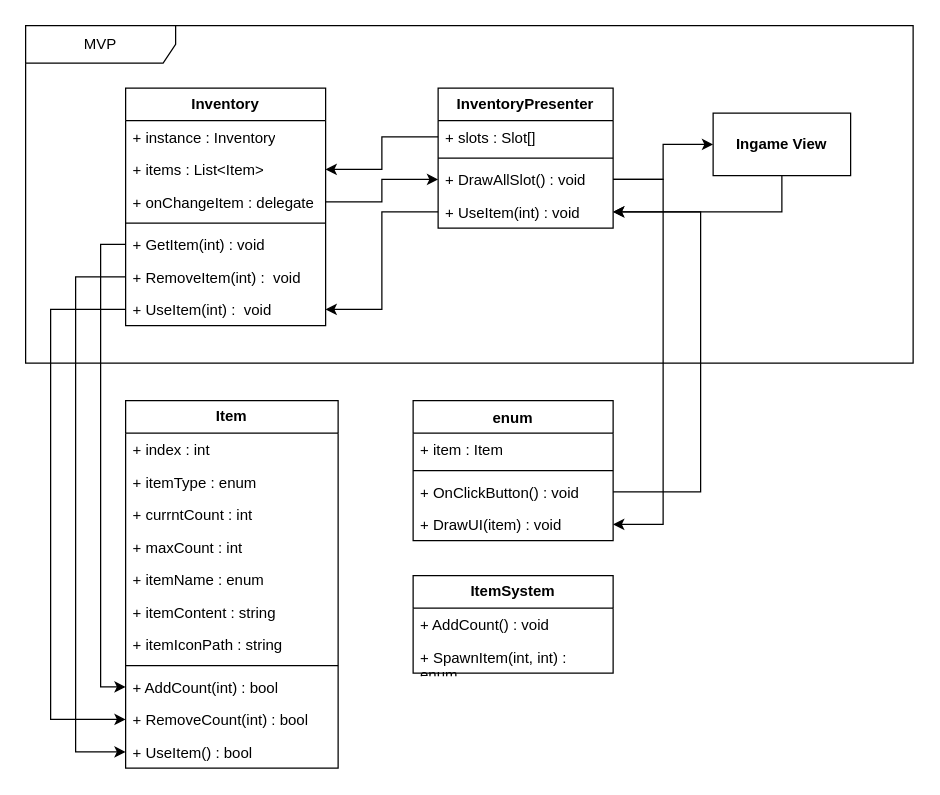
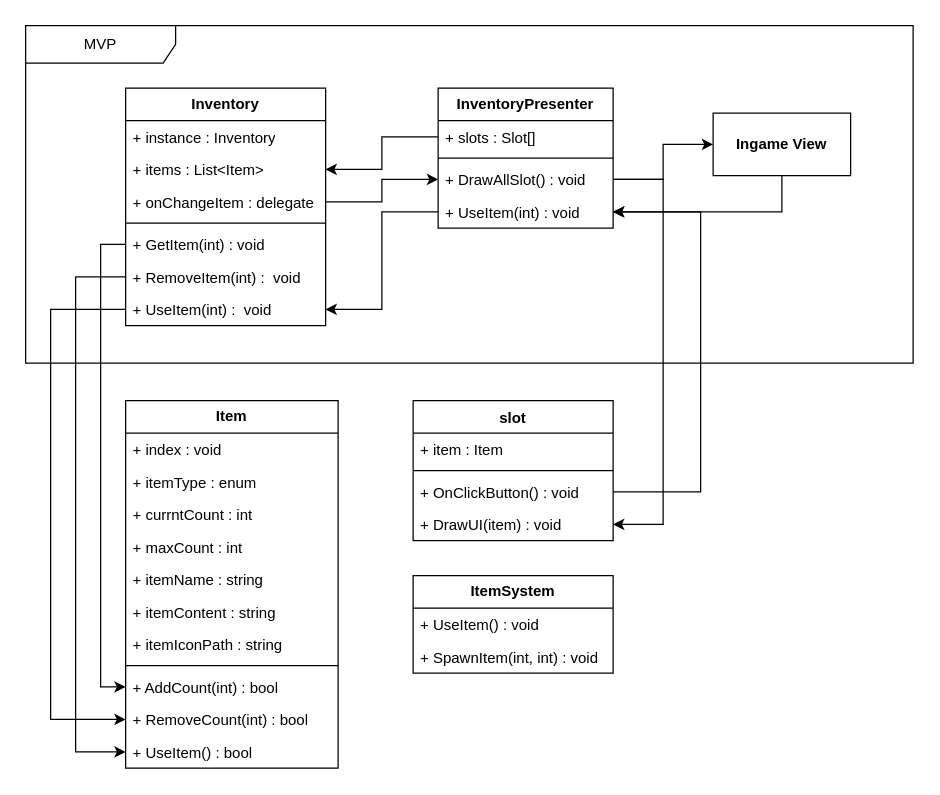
  <mxCell id="0" />
  <mxCell id="1" parent="0" />
  <mxCell id="2" value="&lt;b&gt;Inventory&lt;/b&gt;" style="swimlane;fontStyle=0;childLayout=stackLayout;horizontal=1;startSize=26;fillColor=none;horizontalStack=0;resizeParent=1;resizeParentMax=0;resizeLast=0;collapsible=1;marginBottom=0;whiteSpace=wrap;html=1;" parent="1" vertex="1"><mxGeometry x="100" y="70" width="160" height="190" as="geometry" /></mxCell>
  <mxCell id="3" value="+ instance : Inventory" style="text;strokeColor=none;fillColor=none;align=left;verticalAlign=top;spacingLeft=4;spacingRight=4;overflow=hidden;rotatable=0;points=[[0,0.5],[1,0.5]];portConstraint=eastwest;whiteSpace=wrap;html=1;" parent="2" vertex="1"><mxGeometry y="26" width="160" height="26" as="geometry" /></mxCell>
  <mxCell id="4" value="+ items : List&amp;lt;Item&amp;gt;" style="text;strokeColor=none;fillColor=none;align=left;verticalAlign=top;spacingLeft=4;spacingRight=4;overflow=hidden;rotatable=0;points=[[0,0.5],[1,0.5]];portConstraint=eastwest;whiteSpace=wrap;html=1;" parent="2" vertex="1"><mxGeometry y="52" width="160" height="26" as="geometry" /></mxCell>
  <mxCell id="5" value="+ onChangeItem : delegate" style="text;strokeColor=none;fillColor=none;align=left;verticalAlign=top;spacingLeft=4;spacingRight=4;overflow=hidden;rotatable=0;points=[[0,0.5],[1,0.5]];portConstraint=eastwest;whiteSpace=wrap;html=1;" parent="2" vertex="1"><mxGeometry y="78" width="160" height="26" as="geometry" /></mxCell>
  <mxCell id="6" value="" style="line;strokeWidth=1;fillColor=none;align=left;verticalAlign=middle;spacingTop=-1;spacingLeft=3;spacingRight=3;rotatable=0;labelPosition=right;points=[];portConstraint=eastwest;strokeColor=inherit;" parent="2" vertex="1"><mxGeometry y="104" width="160" height="8" as="geometry" /></mxCell>
  <mxCell id="7" value="+ GetItem(int) : void" style="text;strokeColor=none;fillColor=none;align=left;verticalAlign=top;spacingLeft=4;spacingRight=4;overflow=hidden;rotatable=0;points=[[0,0.5],[1,0.5]];portConstraint=eastwest;whiteSpace=wrap;html=1;" parent="2" vertex="1"><mxGeometry y="112" width="160" height="26" as="geometry" /></mxCell>
  <mxCell id="8" value="+ RemoveItem(int) :&amp;nbsp; void" style="text;strokeColor=none;fillColor=none;align=left;verticalAlign=top;spacingLeft=4;spacingRight=4;overflow=hidden;rotatable=0;points=[[0,0.5],[1,0.5]];portConstraint=eastwest;whiteSpace=wrap;html=1;" parent="2" vertex="1"><mxGeometry y="138" width="160" height="26" as="geometry" /></mxCell>
  <mxCell id="9" value="+ UseItem(int) :&amp;nbsp; void" style="text;strokeColor=none;fillColor=none;align=left;verticalAlign=top;spacingLeft=4;spacingRight=4;overflow=hidden;rotatable=0;points=[[0,0.5],[1,0.5]];portConstraint=eastwest;whiteSpace=wrap;html=1;" parent="2" vertex="1"><mxGeometry y="164" width="160" height="26" as="geometry" /></mxCell>
  <mxCell id="10" value="&lt;b&gt;InventoryPresenter&lt;/b&gt;" style="swimlane;fontStyle=0;childLayout=stackLayout;horizontal=1;startSize=26;fillColor=none;horizontalStack=0;resizeParent=1;resizeParentMax=0;resizeLast=0;collapsible=1;marginBottom=0;whiteSpace=wrap;html=1;" parent="1" vertex="1"><mxGeometry x="350" y="70" width="140" height="112" as="geometry" /></mxCell>
  <mxCell id="11" value="+ slots : Slot[]" style="text;strokeColor=none;fillColor=none;align=left;verticalAlign=top;spacingLeft=4;spacingRight=4;overflow=hidden;rotatable=0;points=[[0,0.5],[1,0.5]];portConstraint=eastwest;whiteSpace=wrap;html=1;" parent="10" vertex="1"><mxGeometry y="26" width="140" height="26" as="geometry" /></mxCell>
  <mxCell id="12" value="" style="line;strokeWidth=1;fillColor=none;align=left;verticalAlign=middle;spacingTop=-1;spacingLeft=3;spacingRight=3;rotatable=0;labelPosition=right;points=[];portConstraint=eastwest;strokeColor=inherit;" parent="10" vertex="1"><mxGeometry y="52" width="140" height="8" as="geometry" /></mxCell>
  <mxCell id="13" value="+ DrawAllSlot() : void" style="text;strokeColor=none;fillColor=none;align=left;verticalAlign=top;spacingLeft=4;spacingRight=4;overflow=hidden;rotatable=0;points=[[0,0.5],[1,0.5]];portConstraint=eastwest;whiteSpace=wrap;html=1;" parent="10" vertex="1"><mxGeometry y="60" width="140" height="26" as="geometry" /></mxCell>
  <mxCell id="14" value="+ UseItem(int) : void" style="text;strokeColor=none;fillColor=none;align=left;verticalAlign=top;spacingLeft=4;spacingRight=4;overflow=hidden;rotatable=0;points=[[0,0.5],[1,0.5]];portConstraint=eastwest;whiteSpace=wrap;html=1;" parent="10" vertex="1"><mxGeometry y="86" width="140" height="26" as="geometry" /></mxCell>
  <mxCell id="15" style="edgeStyle=orthogonalEdgeStyle;rounded=0;orthogonalLoop=1;jettySize=auto;html=1;entryX=0;entryY=0.5;entryDx=0;entryDy=0;" parent="1" source="5" target="13" edge="1"><mxGeometry relative="1" as="geometry" /></mxCell>
  <mxCell id="16" style="edgeStyle=orthogonalEdgeStyle;rounded=0;orthogonalLoop=1;jettySize=auto;html=1;entryX=1;entryY=0.5;entryDx=0;entryDy=0;" parent="1" source="14" target="9" edge="1"><mxGeometry relative="1" as="geometry" /></mxCell>
  <mxCell id="17" style="edgeStyle=orthogonalEdgeStyle;rounded=0;orthogonalLoop=1;jettySize=auto;html=1;entryX=1;entryY=0.5;entryDx=0;entryDy=0;" parent="1" source="18" target="14" edge="1"><mxGeometry relative="1" as="geometry" /></mxCell>
  <mxCell id="18" value="&lt;b&gt;Ingame View&lt;/b&gt;" style="html=1;whiteSpace=wrap;" parent="1" vertex="1"><mxGeometry x="570" y="90" width="110" height="50" as="geometry" /></mxCell>
  <mxCell id="19" style="edgeStyle=orthogonalEdgeStyle;rounded=0;orthogonalLoop=1;jettySize=auto;html=1;entryX=1;entryY=0.5;entryDx=0;entryDy=0;" parent="1" source="11" target="4" edge="1"><mxGeometry relative="1" as="geometry" /></mxCell>
  <mxCell id="20" value="MVP" style="shape=umlFrame;whiteSpace=wrap;html=1;pointerEvents=0;width=120;height=30;" parent="1" vertex="1"><mxGeometry x="20" y="20" width="710" height="270" as="geometry" /></mxCell>
  <mxCell id="21" value="&lt;b&gt;Item&lt;/b&gt;" style="swimlane;fontStyle=0;childLayout=stackLayout;horizontal=1;startSize=26;fillColor=none;horizontalStack=0;resizeParent=1;resizeParentMax=0;resizeLast=0;collapsible=1;marginBottom=0;whiteSpace=wrap;html=1;" parent="1" vertex="1"><mxGeometry x="100" y="320" width="170" height="294" as="geometry" /></mxCell>
- <mxCell id="22" value="+ index : int" style="text;strokeColor=none;fillColor=none;align=left;verticalAlign=top;spacingLeft=4;spacingRight=4;overflow=hidden;rotatable=0;points=[[0,0.5],[1,0.5]];portConstraint=eastwest;whiteSpace=wrap;html=1;" parent="21" vertex="1"><mxGeometry y="26" width="170" height="26" as="geometry" /></mxCell>
+ <mxCell id="22" value="+ index : void" style="text;strokeColor=none;fillColor=none;align=left;verticalAlign=top;spacingLeft=4;spacingRight=4;overflow=hidden;rotatable=0;points=[[0,0.5],[1,0.5]];portConstraint=eastwest;whiteSpace=wrap;html=1;" parent="21" vertex="1"><mxGeometry y="26" width="170" height="26" as="geometry" /></mxCell>
  <mxCell id="23" value="+ itemType : enum" style="text;strokeColor=none;fillColor=none;align=left;verticalAlign=top;spacingLeft=4;spacingRight=4;overflow=hidden;rotatable=0;points=[[0,0.5],[1,0.5]];portConstraint=eastwest;whiteSpace=wrap;html=1;" parent="21" vertex="1"><mxGeometry y="52" width="170" height="26" as="geometry" /></mxCell>
  <mxCell id="24" value="+ currntCount : int" style="text;strokeColor=none;fillColor=none;align=left;verticalAlign=top;spacingLeft=4;spacingRight=4;overflow=hidden;rotatable=0;points=[[0,0.5],[1,0.5]];portConstraint=eastwest;whiteSpace=wrap;html=1;" parent="21" vertex="1"><mxGeometry y="78" width="170" height="26" as="geometry" /></mxCell>
  <mxCell id="25" value="+ maxCount : int" style="text;strokeColor=none;fillColor=none;align=left;verticalAlign=top;spacingLeft=4;spacingRight=4;overflow=hidden;rotatable=0;points=[[0,0.5],[1,0.5]];portConstraint=eastwest;whiteSpace=wrap;html=1;" parent="21" vertex="1"><mxGeometry y="104" width="170" height="26" as="geometry" /></mxCell>
- <mxCell id="26" value="+ itemName : enum" style="text;strokeColor=none;fillColor=none;align=left;verticalAlign=top;spacingLeft=4;spacingRight=4;overflow=hidden;rotatable=0;points=[[0,0.5],[1,0.5]];portConstraint=eastwest;whiteSpace=wrap;html=1;" parent="21" vertex="1"><mxGeometry y="130" width="170" height="26" as="geometry" /></mxCell>
+ <mxCell id="26" value="+ itemName : string" style="text;strokeColor=none;fillColor=none;align=left;verticalAlign=top;spacingLeft=4;spacingRight=4;overflow=hidden;rotatable=0;points=[[0,0.5],[1,0.5]];portConstraint=eastwest;whiteSpace=wrap;html=1;" parent="21" vertex="1"><mxGeometry y="130" width="170" height="26" as="geometry" /></mxCell>
  <mxCell id="27" value="+ itemContent : string" style="text;strokeColor=none;fillColor=none;align=left;verticalAlign=top;spacingLeft=4;spacingRight=4;overflow=hidden;rotatable=0;points=[[0,0.5],[1,0.5]];portConstraint=eastwest;whiteSpace=wrap;html=1;" parent="21" vertex="1"><mxGeometry y="156" width="170" height="26" as="geometry" /></mxCell>
  <mxCell id="28" value="+ itemIconPath : string" style="text;strokeColor=none;fillColor=none;align=left;verticalAlign=top;spacingLeft=4;spacingRight=4;overflow=hidden;rotatable=0;points=[[0,0.5],[1,0.5]];portConstraint=eastwest;whiteSpace=wrap;html=1;" parent="21" vertex="1"><mxGeometry y="182" width="170" height="26" as="geometry" /></mxCell>
  <mxCell id="29" value="" style="line;strokeWidth=1;fillColor=none;align=left;verticalAlign=middle;spacingTop=-1;spacingLeft=3;spacingRight=3;rotatable=0;labelPosition=right;points=[];portConstraint=eastwest;strokeColor=inherit;" parent="21" vertex="1"><mxGeometry y="208" width="170" height="8" as="geometry" /></mxCell>
  <mxCell id="30" value="+ AddCount(int) : bool" style="text;strokeColor=none;fillColor=none;align=left;verticalAlign=top;spacingLeft=4;spacingRight=4;overflow=hidden;rotatable=0;points=[[0,0.5],[1,0.5]];portConstraint=eastwest;whiteSpace=wrap;html=1;" parent="21" vertex="1"><mxGeometry y="216" width="170" height="26" as="geometry" /></mxCell>
  <mxCell id="31" value="+ RemoveCount(int) : bool" style="text;strokeColor=none;fillColor=none;align=left;verticalAlign=top;spacingLeft=4;spacingRight=4;overflow=hidden;rotatable=0;points=[[0,0.5],[1,0.5]];portConstraint=eastwest;whiteSpace=wrap;html=1;" parent="21" vertex="1"><mxGeometry y="242" width="170" height="26" as="geometry" /></mxCell>
  <mxCell id="32" value="+ UseItem() : bool" style="text;strokeColor=none;fillColor=none;align=left;verticalAlign=top;spacingLeft=4;spacingRight=4;overflow=hidden;rotatable=0;points=[[0,0.5],[1,0.5]];portConstraint=eastwest;whiteSpace=wrap;html=1;" parent="21" vertex="1"><mxGeometry y="268" width="170" height="26" as="geometry" /></mxCell>
  <mxCell id="33" style="edgeStyle=orthogonalEdgeStyle;rounded=0;orthogonalLoop=1;jettySize=auto;html=1;entryX=0;entryY=0.5;entryDx=0;entryDy=0;" parent="1" source="9" target="31" edge="1"><mxGeometry relative="1" as="geometry"><Array as="points"><mxPoint x="40" y="247" /><mxPoint x="40" y="575" /></Array></mxGeometry></mxCell>
- <mxCell id="34" value="enum" style="swimlane;fontStyle=1;align=center;verticalAlign=top;childLayout=stackLayout;horizontal=1;startSize=26;horizontalStack=0;resizeParent=1;resizeParentMax=0;resizeLast=0;collapsible=1;marginBottom=0;whiteSpace=wrap;html=1;" parent="1" vertex="1"><mxGeometry x="330" y="320" width="160" height="112" as="geometry" /></mxCell>
+ <mxCell id="34" value="slot" style="swimlane;fontStyle=1;align=center;verticalAlign=top;childLayout=stackLayout;horizontal=1;startSize=26;horizontalStack=0;resizeParent=1;resizeParentMax=0;resizeLast=0;collapsible=1;marginBottom=0;whiteSpace=wrap;html=1;" parent="1" vertex="1"><mxGeometry x="330" y="320" width="160" height="112" as="geometry" /></mxCell>
  <mxCell id="35" value="+ item : Item" style="text;strokeColor=none;fillColor=none;align=left;verticalAlign=top;spacingLeft=4;spacingRight=4;overflow=hidden;rotatable=0;points=[[0,0.5],[1,0.5]];portConstraint=eastwest;whiteSpace=wrap;html=1;" parent="34" vertex="1"><mxGeometry y="26" width="160" height="26" as="geometry" /></mxCell>
  <mxCell id="36" value="" style="line;strokeWidth=1;fillColor=none;align=left;verticalAlign=middle;spacingTop=-1;spacingLeft=3;spacingRight=3;rotatable=0;labelPosition=right;points=[];portConstraint=eastwest;strokeColor=inherit;" parent="34" vertex="1"><mxGeometry y="52" width="160" height="8" as="geometry" /></mxCell>
  <mxCell id="37" value="+ OnClickButton() : void" style="text;strokeColor=none;fillColor=none;align=left;verticalAlign=top;spacingLeft=4;spacingRight=4;overflow=hidden;rotatable=0;points=[[0,0.5],[1,0.5]];portConstraint=eastwest;whiteSpace=wrap;html=1;" parent="34" vertex="1"><mxGeometry y="60" width="160" height="26" as="geometry" /></mxCell>
  <mxCell id="38" value="+ DrawUI(item) : void" style="text;strokeColor=none;fillColor=none;align=left;verticalAlign=top;spacingLeft=4;spacingRight=4;overflow=hidden;rotatable=0;points=[[0,0.5],[1,0.5]];portConstraint=eastwest;whiteSpace=wrap;html=1;" parent="34" vertex="1"><mxGeometry y="86" width="160" height="26" as="geometry" /></mxCell>
  <mxCell id="39" style="edgeStyle=orthogonalEdgeStyle;rounded=0;orthogonalLoop=1;jettySize=auto;html=1;entryX=0;entryY=0.5;entryDx=0;entryDy=0;" parent="1" source="13" target="18" edge="1"><mxGeometry relative="1" as="geometry" /></mxCell>
  <mxCell id="40" style="edgeStyle=orthogonalEdgeStyle;rounded=0;orthogonalLoop=1;jettySize=auto;html=1;entryX=0;entryY=0.5;entryDx=0;entryDy=0;" parent="1" source="7" target="30" edge="1"><mxGeometry relative="1" as="geometry"><Array as="points"><mxPoint x="80" y="195" /><mxPoint x="80" y="549" /></Array></mxGeometry></mxCell>
  <mxCell id="41" style="edgeStyle=orthogonalEdgeStyle;rounded=0;orthogonalLoop=1;jettySize=auto;html=1;entryX=0;entryY=0.5;entryDx=0;entryDy=0;" parent="1" source="8" target="32" edge="1"><mxGeometry relative="1" as="geometry"><Array as="points"><mxPoint x="60" y="221" /><mxPoint x="60" y="601" /></Array></mxGeometry></mxCell>
  <mxCell id="42" style="edgeStyle=orthogonalEdgeStyle;rounded=0;orthogonalLoop=1;jettySize=auto;html=1;entryX=1;entryY=0.5;entryDx=0;entryDy=0;" parent="1" source="37" target="14" edge="1"><mxGeometry relative="1" as="geometry"><Array as="points"><mxPoint x="560" y="393" /><mxPoint x="560" y="169" /></Array></mxGeometry></mxCell>
  <mxCell id="43" style="edgeStyle=orthogonalEdgeStyle;rounded=0;orthogonalLoop=1;jettySize=auto;html=1;entryX=1;entryY=0.5;entryDx=0;entryDy=0;" parent="1" source="13" target="38" edge="1"><mxGeometry relative="1" as="geometry"><Array as="points"><mxPoint x="530" y="143" /><mxPoint x="530" y="419" /></Array></mxGeometry></mxCell>
  <mxCell id="44" value="&lt;b&gt;ItemSystem&lt;/b&gt;" style="swimlane;fontStyle=0;childLayout=stackLayout;horizontal=1;startSize=26;fillColor=none;horizontalStack=0;resizeParent=1;resizeParentMax=0;resizeLast=0;collapsible=1;marginBottom=0;whiteSpace=wrap;html=1;" vertex="1" parent="1"><mxGeometry x="330" y="460" width="160" height="78" as="geometry" /></mxCell>
- <mxCell id="45" value="+ AddCount() : void" style="text;strokeColor=none;fillColor=none;align=left;verticalAlign=top;spacingLeft=4;spacingRight=4;overflow=hidden;rotatable=0;points=[[0,0.5],[1,0.5]];portConstraint=eastwest;whiteSpace=wrap;html=1;" vertex="1" parent="44"><mxGeometry y="26" width="160" height="26" as="geometry" /></mxCell>
- <mxCell id="46" value="+ SpawnItem(int, int) : enum" style="text;strokeColor=none;fillColor=none;align=left;verticalAlign=top;spacingLeft=4;spacingRight=4;overflow=hidden;rotatable=0;points=[[0,0.5],[1,0.5]];portConstraint=eastwest;whiteSpace=wrap;html=1;" vertex="1" parent="44"><mxGeometry y="52" width="160" height="26" as="geometry" /></mxCell>
+ <mxCell id="45" value="+ UseItem() : void" style="text;strokeColor=none;fillColor=none;align=left;verticalAlign=top;spacingLeft=4;spacingRight=4;overflow=hidden;rotatable=0;points=[[0,0.5],[1,0.5]];portConstraint=eastwest;whiteSpace=wrap;html=1;" vertex="1" parent="44"><mxGeometry y="26" width="160" height="26" as="geometry" /></mxCell>
+ <mxCell id="46" value="+ SpawnItem(int, int) : void" style="text;strokeColor=none;fillColor=none;align=left;verticalAlign=top;spacingLeft=4;spacingRight=4;overflow=hidden;rotatable=0;points=[[0,0.5],[1,0.5]];portConstraint=eastwest;whiteSpace=wrap;html=1;" vertex="1" parent="44"><mxGeometry y="52" width="160" height="26" as="geometry" /></mxCell>
